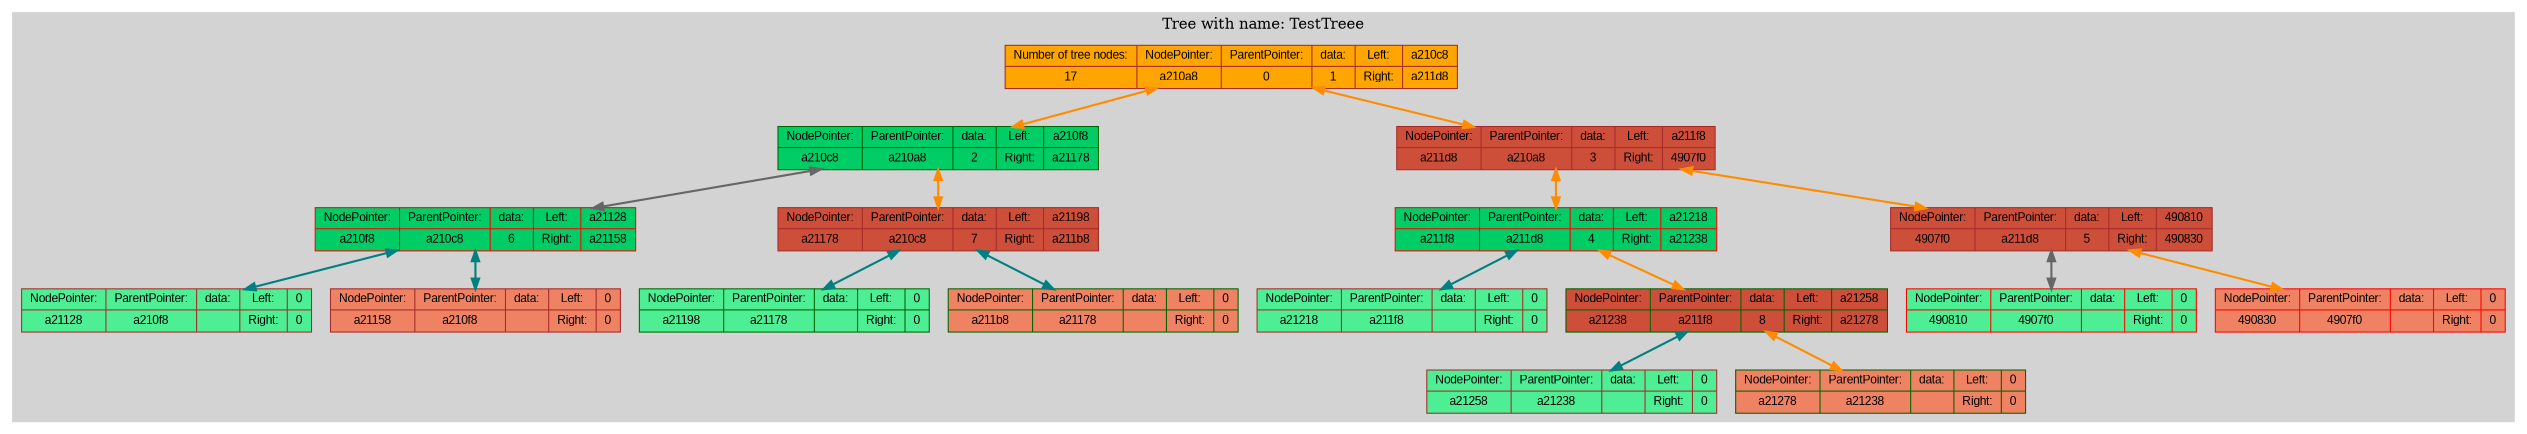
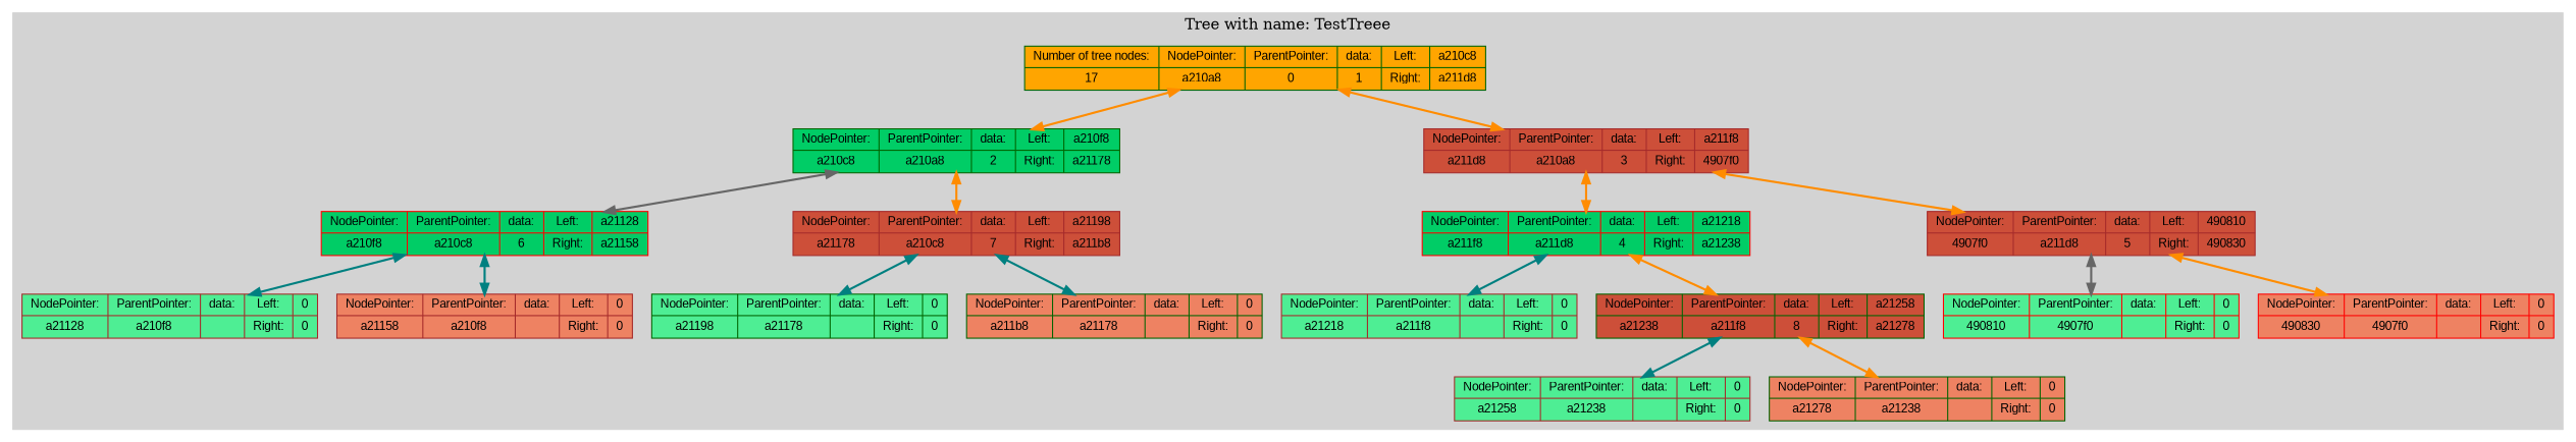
  digraph {
    rankdir=HR
    node [fillcolor=seagreen2 fontname=Arial fontsize=11 shape=record style=filled color=brown]
    edge [dir=both style=bold color=darkorange]
-   n1 [fillcolor=orange label="{Number of tree nodes: | 17} | {NodePointer:  | a210a8} | {ParentPointer: | 0} | {data: | 1} | {Left: | Right:} | {a210c8 | a211d8}"]
+   n1 [fillcolor=orange label="{Number of tree nodes: | 17} | {NodePointer:  | a210a8} | {ParentPointer: | 0} | {data: | 1} | {Left: | Right:} | {a210c8 | a211d8}" color=darkgreen]
    n2 [fillcolor=springgreen3 label="{NodePointer:  | a210c8} | {ParentPointer: | a210a8} | {data: | 2} | {Left: | Right:} | {a210f8 | a21178}" color=darkgreen]
    n3 [fillcolor=tomato3 label="{NodePointer:  | a211d8} | {ParentPointer: | a210a8} | {data: | 3} | {Left: | Right:} | {a211f8 | 4907f0}"]
    n4 [fillcolor=springgreen3 label="{NodePointer:  | a210f8} | {ParentPointer: | a210c8} | {data: | 6} | {Left: | Right:} | {a21128 | a21158}" color=red]
    n5 [fillcolor=tomato3 label="{NodePointer:  | a21178} | {ParentPointer: | a210c8} | {data: | 7} | {Left: | Right:} | {a21198 | a211b8}"]
    n6 [fillcolor=springgreen3 label="{NodePointer:  | a211f8} | {ParentPointer: | a211d8} | {data: | 4} | {Left: | Right:} | {a21218 | a21238}" color=red]
    n7 [fillcolor=tomato3 label="{NodePointer:  | 4907f0} | {ParentPointer: | a211d8} | {data: | 5} | {Left: | Right:} | {490810 | 490830}"]
    n8 [label="{NodePointer:  | a21218} | {ParentPointer: | a211f8} | {data: | } | {Left: | Right:} | {0 | 0}"]
    n9 [fillcolor=tomato3 label="{NodePointer:  | a21238} | {ParentPointer: | a211f8} | {data: | 8} | {Left: | Right:} | {a21258 | a21278}" color=darkgreen]
    n10 [label="{NodePointer:  | 490810} | {ParentPointer: | 4907f0} | {data: | } | {Left: | Right:} | {0 | 0}" color=red]
    n11 [fillcolor=salmon2 label="{NodePointer:  | 490830} | {ParentPointer: | 4907f0} | {data: | } | {Left: | Right:} | {0 | 0}" color=red]
    n12 [label="{NodePointer:  | a21258} | {ParentPointer: | a21238} | {data: | } | {Left: | Right:} | {0 | 0}"]
    n13 [fillcolor=salmon2 label="{NodePointer:  | a21278} | {ParentPointer: | a21238} | {data: | } | {Left: | Right:} | {0 | 0}" color=darkgreen]
    n14 [label="{NodePointer:  | a21128} | {ParentPointer: | a210f8} | {data: | } | {Left: | Right:} | {0 | 0}"]
    n15 [fillcolor=salmon2 label="{NodePointer:  | a21158} | {ParentPointer: | a210f8} | {data: | } | {Left: | Right:} | {0 | 0}"]
    n16 [label="{NodePointer:  | a21198} | {ParentPointer: | a21178} | {data: | } | {Left: | Right:} | {0 | 0}" color=darkgreen]
    n17 [fillcolor=salmon2 label="{NodePointer:  | a211b8} | {ParentPointer: | a21178} | {data: | } | {Left: | Right:} | {0 | 0}" color=darkgreen]
    subgraph cluster_1 {
      color=lightgrey
      label="Tree with name: TestTreee"
      style=filled
      n1
      n2
      n3
      n4
      n5
      n6
      n7
      n8
      n9
      n10
      n11
      n12
      n13
      n14
      n15
      n16
      n17
    }
    n1 -> n2
    n1 -> n3
    n2 -> n4 [color=gray40]
    n2 -> n5
    n3 -> n6
    n3 -> n7
    n4 -> n14 [color=teal]
    n4 -> n15 [color=teal]
    n5 -> n16 [color=teal]
    n5 -> n17 [color=teal]
    n6 -> n8 [color=teal]
    n6 -> n9
    n7 -> n10 [color=gray40]
    n7 -> n11
    n9 -> n12 [color=teal]
    n9 -> n13
  }
